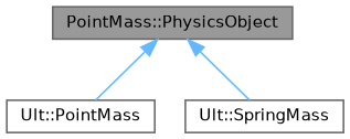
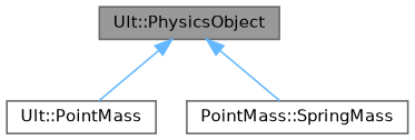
  digraph {
    node [color=gray40 fillcolor=white fontname=Helvetica fontsize=10 shape=box style=filled]
    edge [color=steelblue1 dir=back fontname=Helvetica fontsize=10 labelfontname=Helvetica labelfontsize=10 style=solid]
-   n1 [fillcolor=grey60 fontcolor=black height=0.2 label="PointMass::PhysicsObject" width=0.4]
+   n1 [fillcolor=grey60 fontcolor=black height=0.2 label="Ult::PhysicsObject" width=0.4]
    n2 [height=0.2 label="Ult::PointMass" width=0.4]
-   n3 [height=0.2 label="Ult::SpringMass" width=0.4]
+   n3 [height=0.2 label="PointMass::SpringMass" width=0.4]
    n1 -> n2
    n1 -> n3
  }
